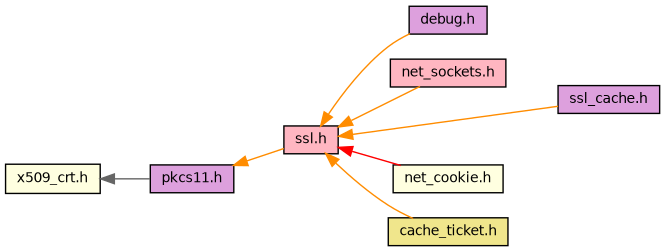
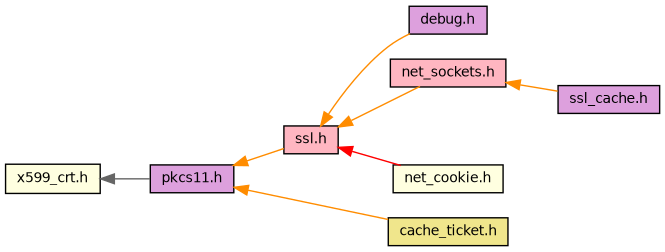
  digraph {
    rankdir=LR
    node [color=black fillcolor=plum fontname=Helvetica fontsize=10 shape=record style=filled]
    edge [color=darkorange dir=back fontname=Helvetica fontsize=10 labelfontname=Helvetica labelfontsize=10 style=solid]
-   n1 [fillcolor=lightyellow fontcolor=black height=0.2 label="x509_crt.h" width=0.4]
+   n1 [fillcolor=lightyellow fontcolor=black height=0.2 label="x599_crt.h" width=0.4]
    n2 [height=0.2 label="pkcs11.h" width=0.4]
    n3 [fillcolor=lightpink height=0.2 label="ssl.h" width=0.4]
    n4 [height=0.2 label="debug.h" width=0.4]
    n5 [fillcolor=lightpink height=0.2 label="net_sockets.h" width=0.4]
    n6 [height=0.2 label="ssl_cache.h" width=0.4]
    n7 [fillcolor=lightyellow height=0.2 label="net_cookie.h" width=0.4]
    n8 [fillcolor=khaki height=0.2 label="cache_ticket.h" width=0.4]
    n1 -> n2 [color=gray40]
    n2 -> n3
    n3 -> n4
    n3 -> n5
-   n3 -> n6
+   n5 -> n6
    n3 -> n7 [color=red]
-   n3 -> n8
+   n2 -> n8
  }
